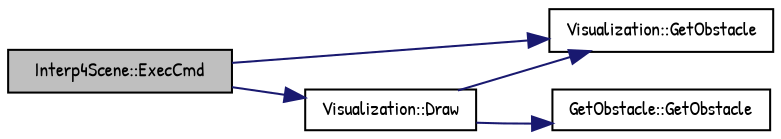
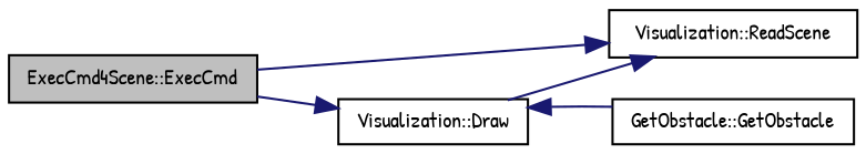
  digraph {
    fontname="Patrick Hand"
    rankdir=LR
    node [color=black fillcolor=white fontname="Patrick Hand" fontsize=10 shape=record style=filled]
    edge [color=midnightblue fontname="Patrick Hand" fontsize=10 labelfontname=FreeSans labelfontsize=10 style=solid]
-   n1 [fillcolor=grey75 fontcolor=black height=0.2 label="Interp4Scene::ExecCmd" width=0.4]
-   n2 [height=0.2 label="Visualization::GetObstacle" width=0.4]
+   n1 [fillcolor=grey75 fontcolor=black height=0.2 label="ExecCmd4Scene::ExecCmd" width=0.4]
+   n2 [height=0.2 label="Visualization::ReadScene" width=0.4]
    n3 [height=0.2 label="Visualization::Draw" width=0.4]
    n4 [height=0.2 label="GetObstacle::GetObstacle" width=0.4]
    n1 -> n2
    n1 -> n3
    n3 -> n2
-   n3 -> n4
+   n4 -> n3
  }
